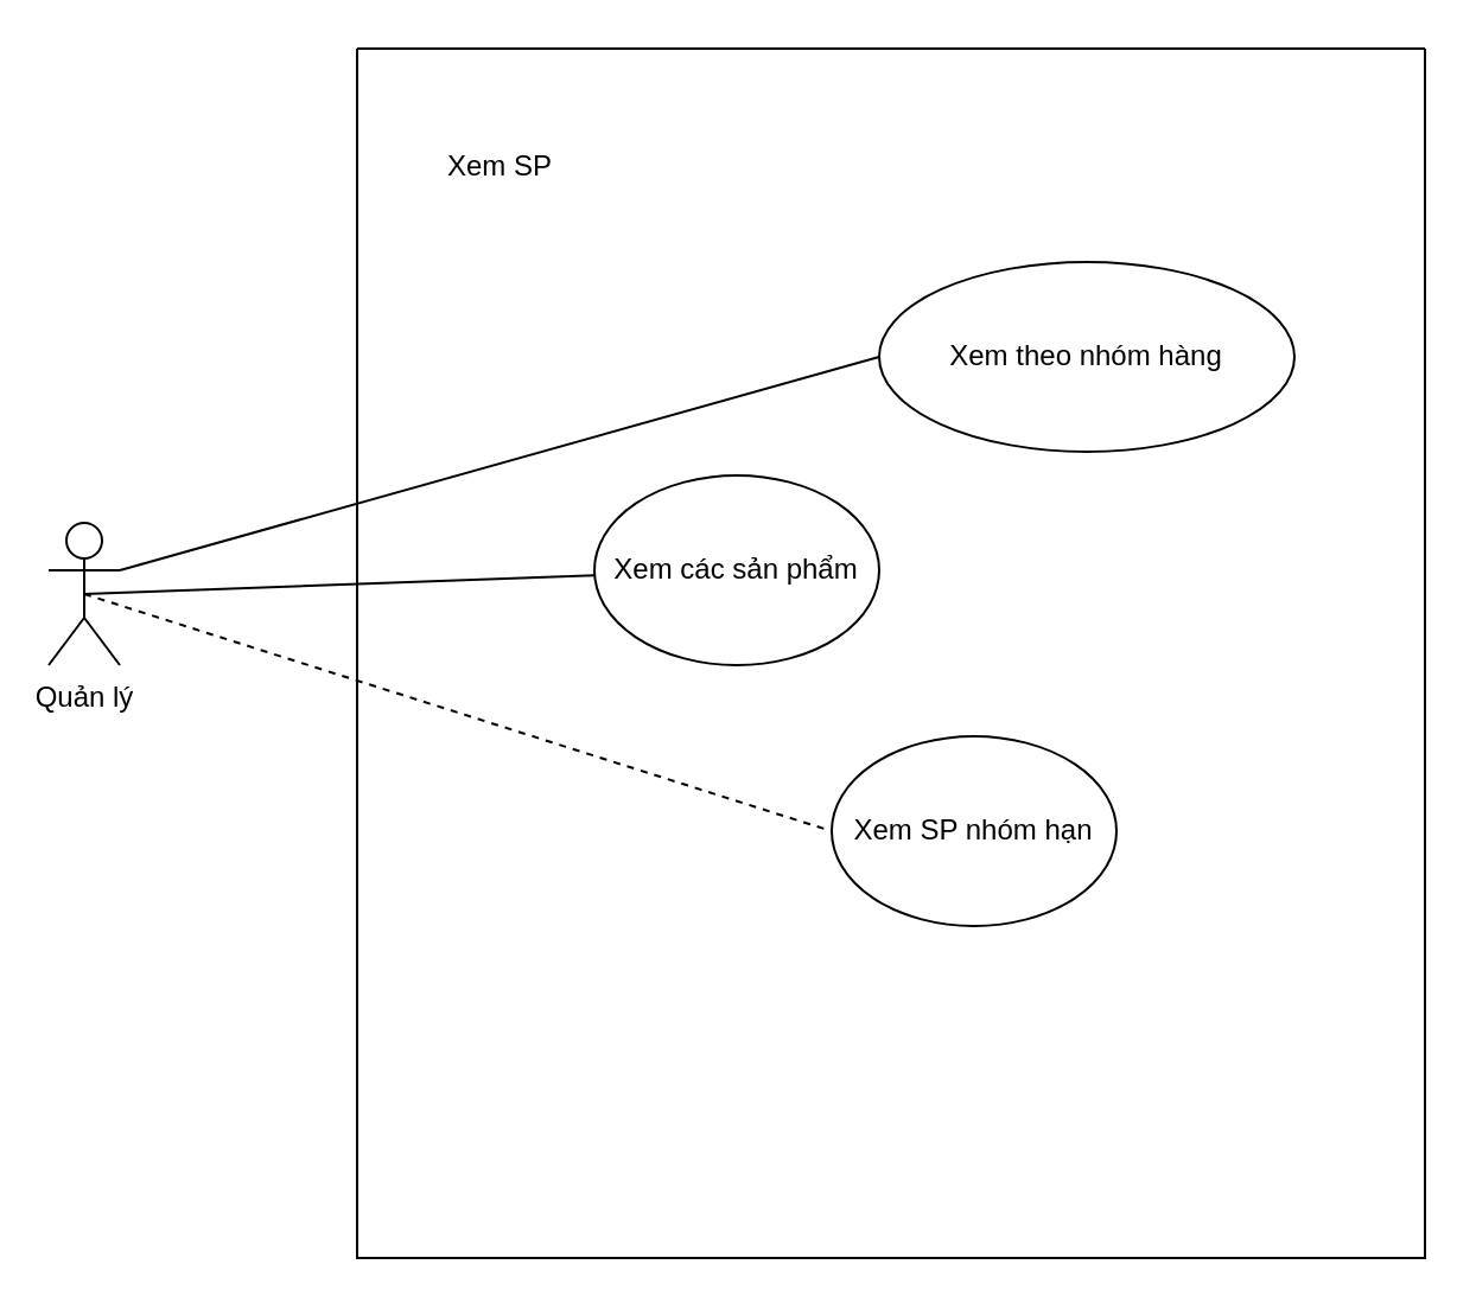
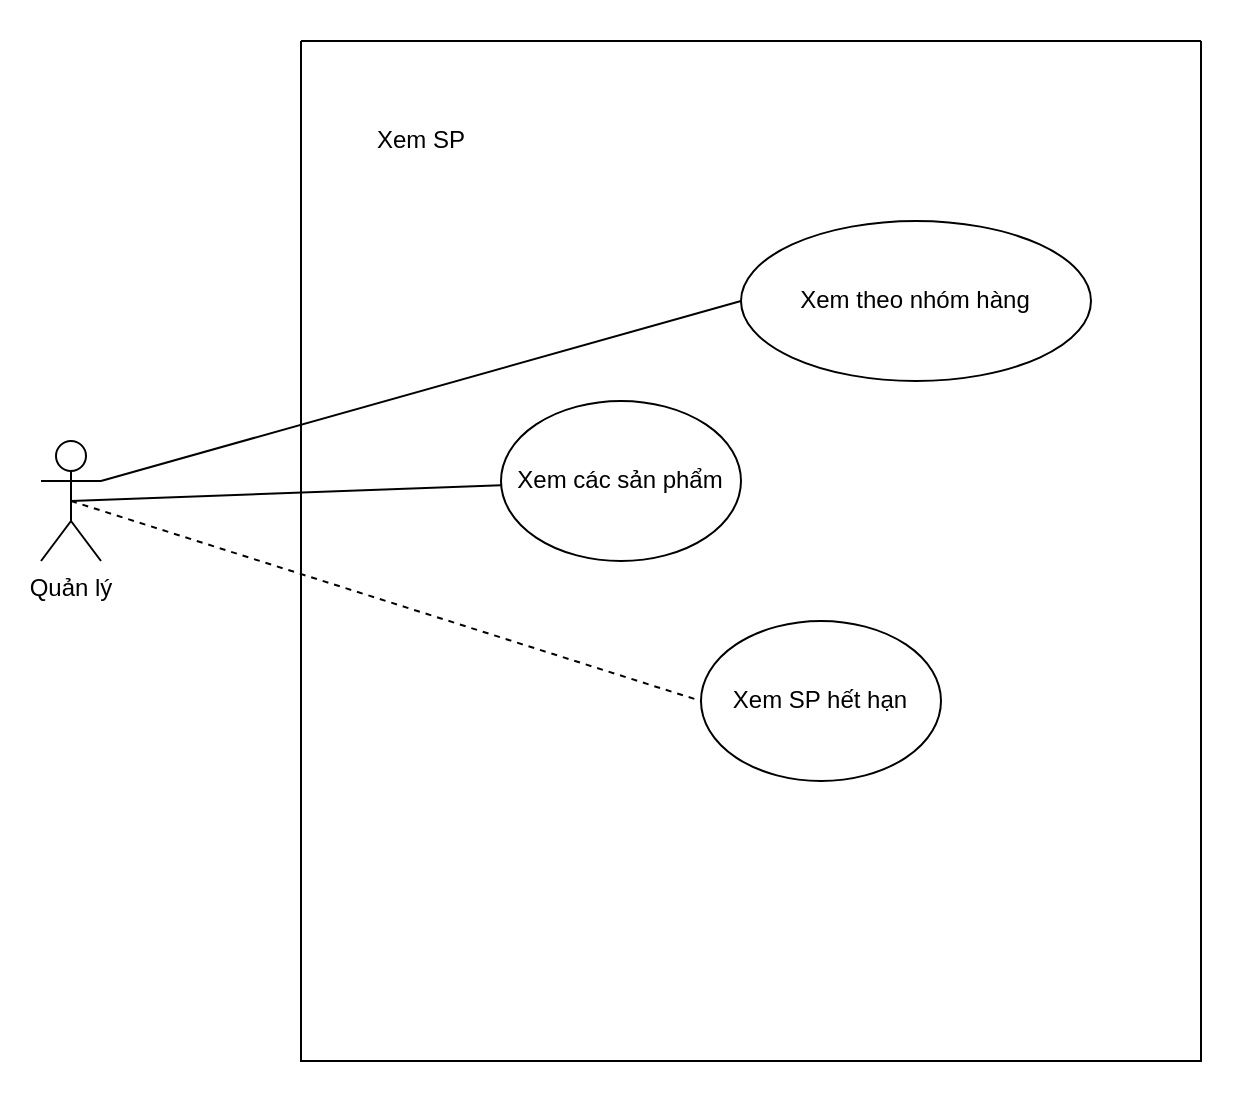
  <mxCell id="0" />
  <mxCell id="1" parent="0" />
  <mxCell id="2" style="rounded=0;orthogonalLoop=1;jettySize=auto;html=1;exitX=0.5;exitY=0.5;exitDx=0;exitDy=0;exitPerimeter=0;endArrow=none;endFill=0;" edge="1" parent="1" source="5" target="7"><mxGeometry relative="1" as="geometry" /></mxCell>
  <mxCell id="3" style="edgeStyle=none;rounded=0;orthogonalLoop=1;jettySize=auto;html=1;exitX=0.5;exitY=0.5;exitDx=0;exitDy=0;exitPerimeter=0;entryX=0;entryY=0.5;entryDx=0;entryDy=0;endArrow=none;endFill=0;dashed=1;" edge="1" parent="1" source="5" target="9"><mxGeometry relative="1" as="geometry" /></mxCell>
  <mxCell id="4" style="edgeStyle=none;rounded=0;orthogonalLoop=1;jettySize=auto;html=1;exitX=1;exitY=0.333;exitDx=0;exitDy=0;exitPerimeter=0;entryX=0;entryY=0.5;entryDx=0;entryDy=0;endArrow=none;endFill=0;" edge="1" parent="1" source="5" target="8"><mxGeometry relative="1" as="geometry" /></mxCell>
  <mxCell id="5" value="Quản lý" style="shape=umlActor;verticalLabelPosition=bottom;verticalAlign=top;html=1;outlineConnect=0;" vertex="1" parent="1"><mxGeometry x="20" y="220" width="30" height="60" as="geometry" /></mxCell>
  <mxCell id="6" value="" style="swimlane;startSize=0;" vertex="1" parent="1"><mxGeometry x="150" y="20" width="450" height="510" as="geometry" /></mxCell>
  <mxCell id="7" value="Xem các sản phẩm" style="ellipse;whiteSpace=wrap;html=1;" vertex="1" parent="6"><mxGeometry x="100" y="180" width="120" height="80" as="geometry" /></mxCell>
  <mxCell id="8" value="Xem theo nhóm hàng" style="ellipse;whiteSpace=wrap;html=1;" vertex="1" parent="6"><mxGeometry x="220" y="90" width="175" height="80" as="geometry" /></mxCell>
- <mxCell id="9" value="Xem SP nhóm hạn" style="ellipse;whiteSpace=wrap;html=1;" vertex="1" parent="6"><mxGeometry x="200" y="290" width="120" height="80" as="geometry" /></mxCell>
+ <mxCell id="9" value="Xem SP hết hạn" style="ellipse;whiteSpace=wrap;html=1;" vertex="1" parent="6"><mxGeometry x="200" y="290" width="120" height="80" as="geometry" /></mxCell>
  <mxCell id="10" value="Xem SP" style="text;html=1;align=center;verticalAlign=middle;resizable=0;points=[];autosize=1;strokeColor=none;fillColor=none;" vertex="1" parent="1"><mxGeometry x="175" y="55" width="70" height="30" as="geometry" /></mxCell>
